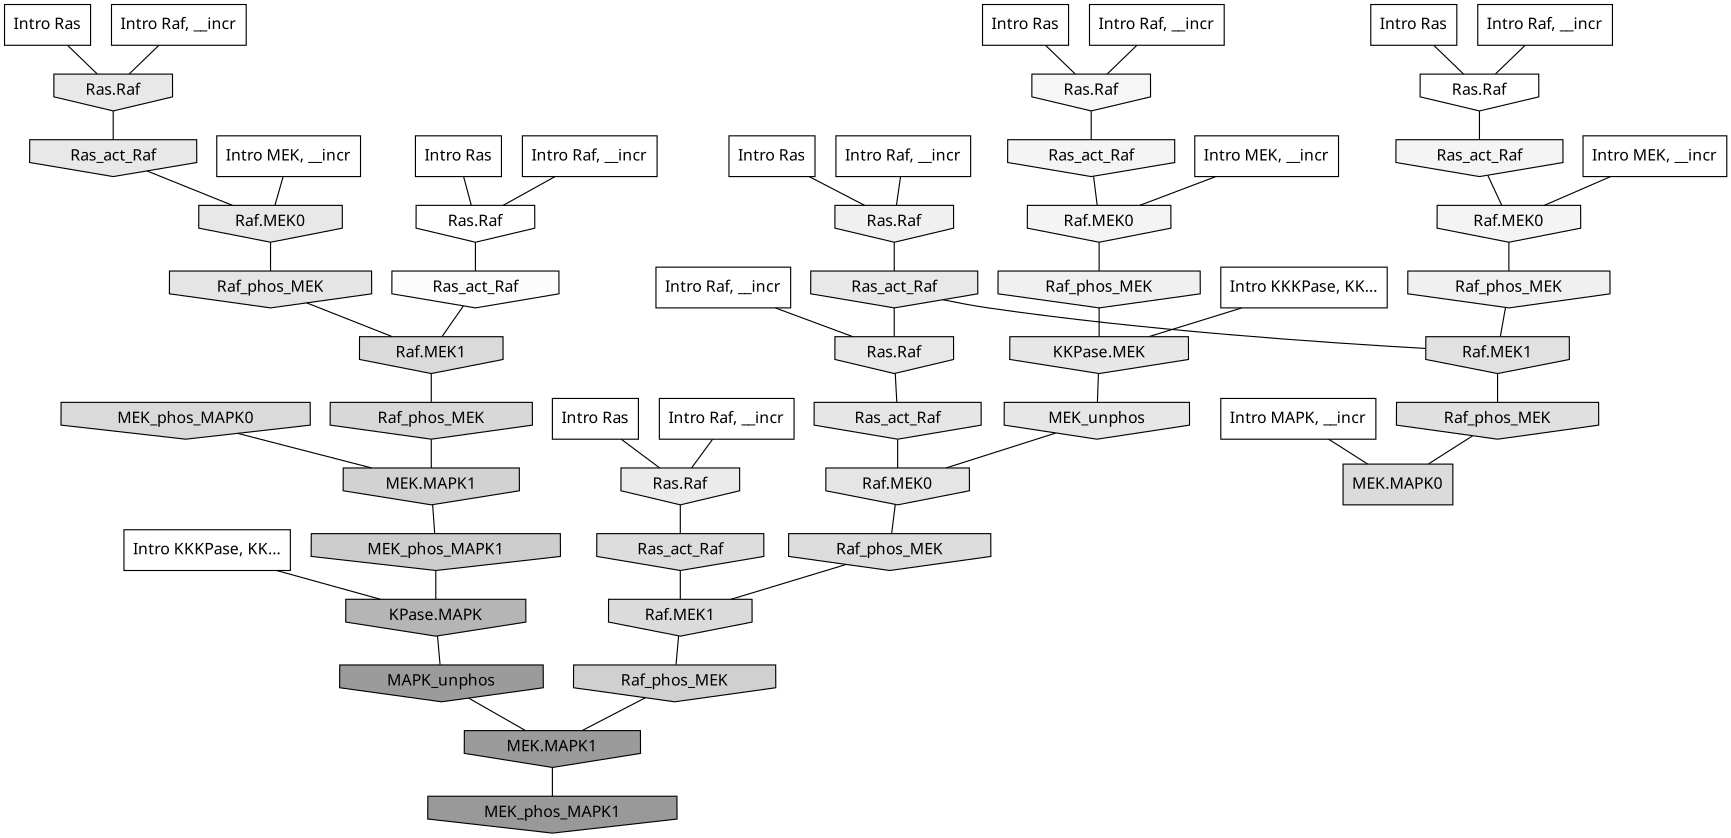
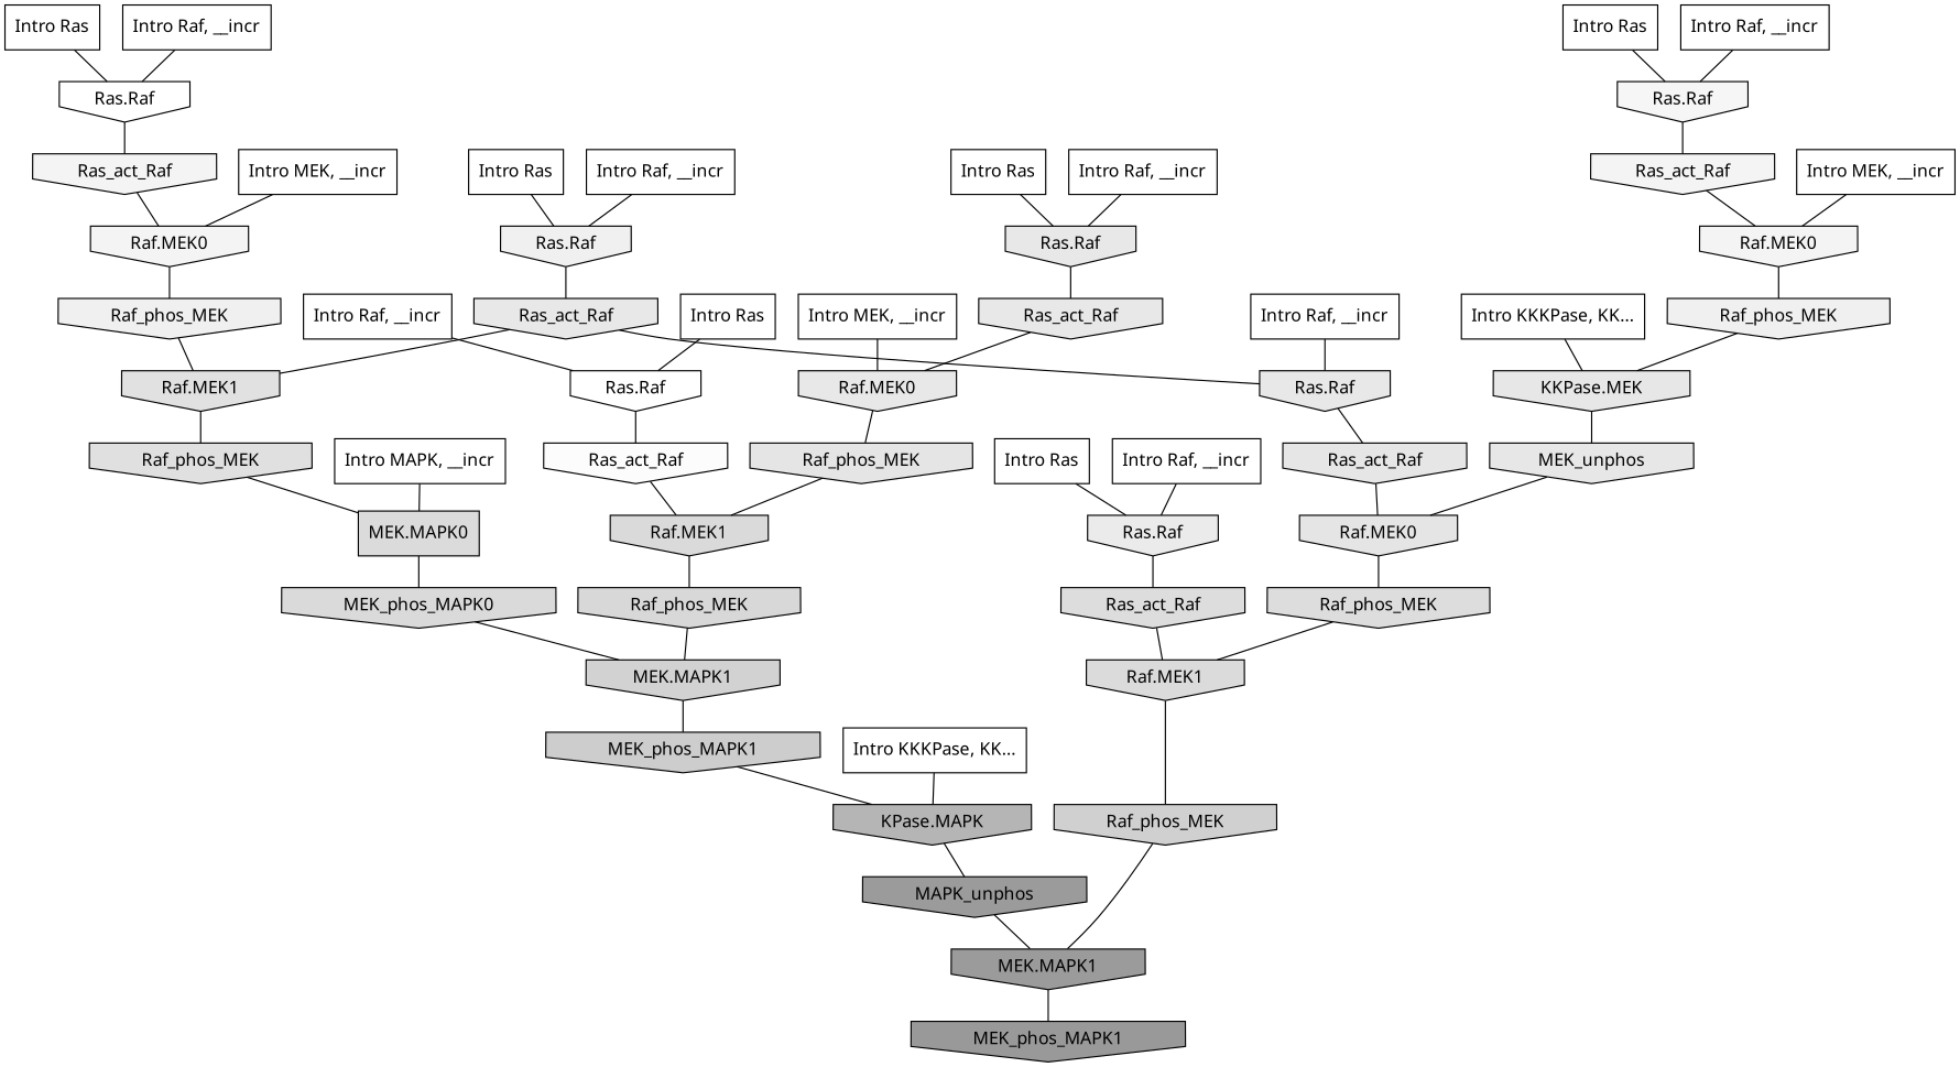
  digraph {
    rankdir=TB
    ranksep=0.30
    node [fillcolor="0.000 0.000 1.000" fontname="CMU Serif" shape=invhouse style=filled]
    edge [color="0.000 0.000 0.000" dir=none fontname="CMU Serif"]
    n1 [label="Intro Ras" shape=rectangle]
    n2 [fillcolor="0.000 0.000 0.907" label="Ras.Raf"]
    n3 [fillcolor="0.000 0.000 0.907" label=Ras_act_Raf]
    n4 [label="Intro Ras" shape=rectangle]
    n5 [fillcolor="0.000 0.000 0.939" label="Ras.Raf"]
    n6 [fillcolor="0.000 0.000 0.907" label=Ras_act_Raf]
    n7 [label="Intro Ras" shape=rectangle]
    n8 [fillcolor="0.000 0.000 0.963" label="Ras.Raf"]
    n9 [fillcolor="0.000 0.000 0.954" label=Ras_act_Raf]
    n10 [label="Intro Ras" shape=rectangle]
    n11 [label="Ras.Raf"]
    n12 [fillcolor="0.000 0.000 0.957" label=Ras_act_Raf]
    n13 [label="Intro Ras" shape=rectangle]
    n14 [fillcolor="0.000 0.000 0.919" label="Ras.Raf"]
    n15 [fillcolor="0.000 0.000 0.864" label=Ras_act_Raf]
    n16 [label="Intro Ras" shape=rectangle]
    n17 [label="Ras.Raf"]
    n18 [fillcolor="0.000 0.000 0.986" label=Ras_act_Raf]
    n19 [label="Intro Raf, __incr" shape=rectangle]
    n20 [label="Intro Raf, __incr" shape=rectangle]
    n21 [fillcolor="0.000 0.000 0.907" label="Ras.Raf"]
    n22 [fillcolor="0.000 0.000 0.902" label=Ras_act_Raf]
    n23 [label="Intro Raf, __incr" shape=rectangle]
    n24 [label="Intro Raf, __incr" shape=rectangle]
    n25 [label="Intro Raf, __incr" shape=rectangle]
    n26 [label="Intro Raf, __incr" shape=rectangle]
    n27 [label="Intro Raf, __incr" shape=rectangle]
    n28 [label="Intro MEK, __incr" shape=rectangle]
    n29 [fillcolor="0.000 0.000 0.954" label="Raf.MEK0"]
    n30 [fillcolor="0.000 0.000 0.939" label=Raf_phos_MEK]
    n31 [label="Intro MEK, __incr" shape=rectangle]
    n32 [fillcolor="0.000 0.000 0.957" label="Raf.MEK0"]
    n33 [fillcolor="0.000 0.000 0.941" label=Raf_phos_MEK]
    n34 [label="Intro MEK, __incr" shape=rectangle]
    n35 [fillcolor="0.000 0.000 0.907" label="Raf.MEK0"]
    n36 [fillcolor="0.000 0.000 0.898" label=Raf_phos_MEK]
    n37 [label="Intro MAPK, __incr" shape=rectangle]
    n38 [fillcolor="0.000 0.000 0.856" label="MEK.MAPK0" shape=box]
    n39 [fillcolor="0.000 0.000 0.853" label=MEK_phos_MAPK0]
    n40 [label="Intro KKKPase, KK..." shape=rectangle]
    n41 [fillcolor="0.000 0.000 0.709" label="KPase.MAPK"]
    n42 [fillcolor="0.000 0.000 0.607" label=MAPK_unphos]
    n43 [label="Intro KKKPase, KK..." shape=rectangle]
    n44 [fillcolor="0.000 0.000 0.905" label="KKPase.MEK"]
    n45 [fillcolor="0.000 0.000 0.905" label=MEK_unphos]
    n46 [fillcolor="0.000 0.000 0.853" label="Raf.MEK1"]
    n47 [fillcolor="0.000 0.000 0.844" label=Raf_phos_MEK]
    n48 [fillcolor="0.000 0.000 0.880" label="Raf.MEK1"]
    n49 [fillcolor="0.000 0.000 0.877" label=Raf_phos_MEK]
    n50 [fillcolor="0.000 0.000 0.856" label="Raf.MEK1"]
    n51 [fillcolor="0.000 0.000 0.896" label="Raf.MEK0"]
    n52 [fillcolor="0.000 0.000 0.867" label=Raf_phos_MEK]
    n53 [fillcolor="0.000 0.000 0.813" label=Raf_phos_MEK]
    n54 [fillcolor="0.000 0.000 0.607" label="MEK.MAPK1"]
    n55 [fillcolor="0.000 0.000 0.822" label="MEK.MAPK1"]
    n56 [fillcolor="0.000 0.000 0.801" label=MEK_phos_MAPK1]
    n57 [fillcolor="0.000 0.000 0.600" label=MEK_phos_MAPK1]
    n1 -> n2
    n2 -> n3
    n3 -> n35
    n4 -> n5
    n5 -> n6
    n6 -> n21
    n6 -> n48
    n7 -> n8
    n8 -> n9
    n9 -> n29
    n10 -> n11
    n11 -> n12
    n12 -> n32
    n13 -> n14
    n14 -> n15
    n15 -> n50
    n16 -> n17
    n17 -> n18
    n18 -> n46
    n19 -> n5
    n20 -> n21
    n21 -> n22
    n22 -> n51
    n23 -> n14
    n24 -> n17
    n25 -> n8
    n26 -> n2
    n27 -> n11
    n28 -> n29
    n29 -> n30
    n30 -> n44
    n31 -> n32
    n32 -> n33
    n33 -> n48
    n34 -> n35
    n35 -> n36
    n36 -> n46
    n37 -> n38
+   n38 -> n39
    n39 -> n55
    n40 -> n41
    n41 -> n42
    n42 -> n54
    n43 -> n44
    n44 -> n45
    n45 -> n51
    n46 -> n47
    n47 -> n55
    n48 -> n49
    n49 -> n38
    n50 -> n53
    n51 -> n52
    n52 -> n50
    n53 -> n54
    n54 -> n57
    n55 -> n56
    n56 -> n41
  }
